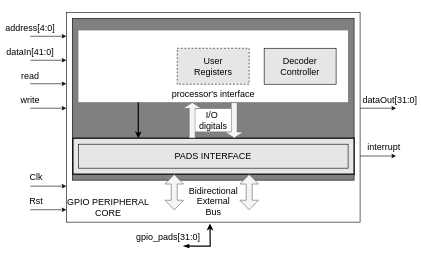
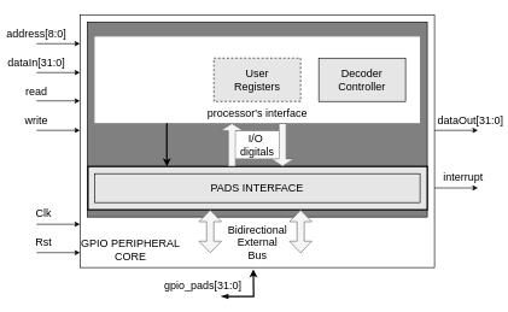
  <mxCell id="0" />
  <mxCell id="1" parent="0" />
  <mxCell id="2" value="" style="rounded=0;whiteSpace=wrap;html=1;labelBackgroundColor=none;strokeColor=#000000;strokeWidth=1;fontSize=15;fillColor=#FFFFFF;" vertex="1" parent="1"><mxGeometry x="110" y="20" width="490" height="350" as="geometry" /></mxCell>
  <mxCell id="3" value="GPIO PERIPHERAL&lt;br&gt;CORE" style="text;html=1;strokeColor=none;fillColor=none;align=center;verticalAlign=middle;whiteSpace=wrap;rounded=0;labelBackgroundColor=none;strokeWidth=2;fontSize=15;" vertex="1" parent="1"><mxGeometry x="50" y="330" width="260" height="30" as="geometry" /></mxCell>
  <mxCell id="4" value="" style="rounded=0;whiteSpace=wrap;html=1;labelBackgroundColor=none;strokeColor=#000000;strokeWidth=1;fontSize=15;fillColor=#808080;" vertex="1" parent="1"><mxGeometry x="120" y="30" width="470" height="270" as="geometry" /></mxCell>
  <mxCell id="5" value="" style="rounded=0;whiteSpace=wrap;html=1;labelBackgroundColor=none;strokeColor=#000000;strokeWidth=2;fontSize=15;fillColor=#E6E6E6;" vertex="1" parent="1"><mxGeometry x="121" y="230" width="469" height="60" as="geometry" /></mxCell>
  <mxCell id="6" value="PADS INTERFACE" style="rounded=0;whiteSpace=wrap;html=1;labelBackgroundColor=none;strokeColor=#000000;strokeWidth=1;fontSize=15;fillColor=#E6E6E6;" vertex="1" parent="1"><mxGeometry x="130" y="240" width="450" height="40" as="geometry" /></mxCell>
  <mxCell id="7" value="" style="rounded=0;whiteSpace=wrap;html=1;labelBackgroundColor=none;strokeWidth=0;fontSize=15;" vertex="1" parent="1"><mxGeometry x="130" y="50" width="450" height="120" as="geometry" /></mxCell>
  <mxCell id="8" value="User&lt;br&gt;Registers" style="rounded=0;whiteSpace=wrap;html=1;labelBackgroundColor=none;strokeWidth=1;fontSize=15;fillColor=#E6E6E6;dashed=1;" vertex="1" parent="1"><mxGeometry x="295" y="80" width="120" height="60" as="geometry" /></mxCell>
  <mxCell id="9" value="Decoder&lt;br&gt;Controller" style="rounded=0;whiteSpace=wrap;html=1;labelBackgroundColor=none;strokeWidth=1;fontSize=15;fillColor=#E6E6E6;" vertex="1" parent="1"><mxGeometry x="440" y="80" width="120" height="60" as="geometry" /></mxCell>
  <mxCell id="10" value="" style="shape=flexArrow;endArrow=classic;startArrow=none;html=1;rounded=0;strokeWidth=1;fontSize=15;endSize=3;startSize=5;fillColor=#f5f5f5;strokeColor=#666666;startFill=0;" edge="1" parent="1"><mxGeometry width="100" height="100" relative="1" as="geometry"><mxPoint x="320" y="230" as="sourcePoint" /><mxPoint x="320" y="170" as="targetPoint" /></mxGeometry></mxCell>
  <mxCell id="11" value="" style="endArrow=classic;startArrow=none;html=1;rounded=0;strokeWidth=2;fontSize=15;startSize=5;endSize=5;startFill=0;" edge="1" parent="1"><mxGeometry width="50" height="50" relative="1" as="geometry"><mxPoint x="230" y="170" as="sourcePoint" /><mxPoint x="230" y="230" as="targetPoint" /></mxGeometry></mxCell>
  <mxCell id="12" value="processor's interface" style="text;html=1;strokeColor=none;fillColor=none;align=center;verticalAlign=middle;whiteSpace=wrap;rounded=0;labelBackgroundColor=none;strokeWidth=2;fontSize=15;" vertex="1" parent="1"><mxGeometry x="243" y="140" width="225" height="30" as="geometry" /></mxCell>
  <mxCell id="13" value="" style="shape=flexArrow;endArrow=classic;startArrow=classic;html=1;rounded=0;strokeWidth=1;fontSize=15;endSize=5;startSize=5;fillColor=#f5f5f5;strokeColor=#666666;" edge="1" parent="1"><mxGeometry width="100" height="100" relative="1" as="geometry"><mxPoint x="290" y="350" as="sourcePoint" /><mxPoint x="290" y="290" as="targetPoint" /></mxGeometry></mxCell>
  <mxCell id="14" value="" style="shape=flexArrow;endArrow=classic;startArrow=classic;html=1;rounded=0;strokeWidth=1;fontSize=15;endSize=5;startSize=5;fillColor=#f5f5f5;strokeColor=#666666;" edge="1" parent="1"><mxGeometry width="100" height="100" relative="1" as="geometry"><mxPoint x="415" y="350" as="sourcePoint" /><mxPoint x="415" y="290" as="targetPoint" /></mxGeometry></mxCell>
  <mxCell id="15" value="" style="endArrow=classic;html=1;rounded=0;strokeWidth=1;fontSize=15;startSize=5;endSize=5;" edge="1" parent="1"><mxGeometry width="50" height="50" relative="1" as="geometry"><mxPoint x="50" y="60" as="sourcePoint" /><mxPoint x="110" y="60" as="targetPoint" /></mxGeometry></mxCell>
  <mxCell id="16" value="" style="endArrow=classic;html=1;rounded=0;strokeWidth=1;fontSize=15;startSize=5;endSize=5;" edge="1" parent="1"><mxGeometry width="50" height="50" relative="1" as="geometry"><mxPoint x="50" y="100" as="sourcePoint" /><mxPoint x="110" y="100" as="targetPoint" /></mxGeometry></mxCell>
  <mxCell id="17" value="" style="endArrow=classic;html=1;rounded=0;strokeWidth=1;fontSize=15;startSize=5;endSize=5;" edge="1" parent="1"><mxGeometry width="50" height="50" relative="1" as="geometry"><mxPoint x="50" y="139.17" as="sourcePoint" /><mxPoint x="110" y="139.17" as="targetPoint" /></mxGeometry></mxCell>
- <mxCell id="18" value="address[4:0]" style="text;html=1;strokeColor=none;fillColor=none;align=center;verticalAlign=middle;whiteSpace=wrap;rounded=0;labelBackgroundColor=none;strokeWidth=2;fontSize=15;" vertex="1" parent="1"><mxGeometry x="20" y="30" width="60" height="30" as="geometry" /></mxCell>
- <mxCell id="19" value="dataIn[41:0]" style="text;html=1;strokeColor=none;fillColor=none;align=center;verticalAlign=middle;whiteSpace=wrap;rounded=0;labelBackgroundColor=none;strokeWidth=2;fontSize=15;" vertex="1" parent="1"><mxGeometry x="20" y="70" width="60" height="30" as="geometry" /></mxCell>
+ <mxCell id="18" value="address[8:0]" style="text;html=1;strokeColor=none;fillColor=none;align=center;verticalAlign=middle;whiteSpace=wrap;rounded=0;labelBackgroundColor=none;strokeWidth=2;fontSize=15;" vertex="1" parent="1"><mxGeometry x="20" y="30" width="60" height="30" as="geometry" /></mxCell>
+ <mxCell id="19" value="dataIn[31:0]" style="text;html=1;strokeColor=none;fillColor=none;align=center;verticalAlign=middle;whiteSpace=wrap;rounded=0;labelBackgroundColor=none;strokeWidth=2;fontSize=15;" vertex="1" parent="1"><mxGeometry x="20" y="70" width="60" height="30" as="geometry" /></mxCell>
  <mxCell id="20" value="read" style="text;html=1;strokeColor=none;fillColor=none;align=center;verticalAlign=middle;whiteSpace=wrap;rounded=0;labelBackgroundColor=none;strokeWidth=2;fontSize=15;" vertex="1" parent="1"><mxGeometry x="20" y="110" width="60" height="30" as="geometry" /></mxCell>
  <mxCell id="21" value="" style="endArrow=classic;html=1;rounded=0;strokeWidth=1;fontSize=15;startSize=5;endSize=5;" edge="1" parent="1"><mxGeometry width="50" height="50" relative="1" as="geometry"><mxPoint x="50" y="180" as="sourcePoint" /><mxPoint x="110" y="180" as="targetPoint" /></mxGeometry></mxCell>
  <mxCell id="22" value="write" style="text;html=1;strokeColor=none;fillColor=none;align=center;verticalAlign=middle;whiteSpace=wrap;rounded=0;labelBackgroundColor=none;strokeWidth=2;fontSize=15;" vertex="1" parent="1"><mxGeometry x="20" y="150" width="60" height="30" as="geometry" /></mxCell>
  <mxCell id="23" value="" style="endArrow=classic;html=1;rounded=0;strokeWidth=1;fontSize=15;startSize=5;endSize=5;" edge="1" parent="1"><mxGeometry width="50" height="50" relative="1" as="geometry"><mxPoint x="600" y="180" as="sourcePoint" /><mxPoint x="660" y="180" as="targetPoint" /></mxGeometry></mxCell>
  <mxCell id="24" value="dataOut[31:0]" style="text;html=1;strokeColor=none;fillColor=none;align=center;verticalAlign=middle;whiteSpace=wrap;rounded=0;labelBackgroundColor=none;strokeWidth=2;fontSize=15;" vertex="1" parent="1"><mxGeometry x="620" y="150" width="60" height="30" as="geometry" /></mxCell>
  <mxCell id="25" value="" style="endArrow=classic;html=1;rounded=0;strokeWidth=1;fontSize=15;startSize=5;endSize=5;" edge="1" parent="1"><mxGeometry width="50" height="50" relative="1" as="geometry"><mxPoint x="600" y="259.76" as="sourcePoint" /><mxPoint x="660" y="259.76" as="targetPoint" /></mxGeometry></mxCell>
  <mxCell id="26" value="interrupt" style="text;html=1;strokeColor=none;fillColor=none;align=center;verticalAlign=middle;whiteSpace=wrap;rounded=0;labelBackgroundColor=none;strokeWidth=2;fontSize=15;" vertex="1" parent="1"><mxGeometry x="610" y="230" width="60" height="30" as="geometry" /></mxCell>
  <mxCell id="27" value="Clk" style="text;html=1;strokeColor=none;fillColor=none;align=center;verticalAlign=middle;whiteSpace=wrap;rounded=0;labelBackgroundColor=none;strokeWidth=2;fontSize=15;" vertex="1" parent="1"><mxGeometry x="30" y="280" width="60" height="30" as="geometry" /></mxCell>
  <mxCell id="28" value="Rst" style="text;html=1;strokeColor=none;fillColor=none;align=center;verticalAlign=middle;whiteSpace=wrap;rounded=0;labelBackgroundColor=none;strokeWidth=2;fontSize=15;" vertex="1" parent="1"><mxGeometry x="30" y="320" width="60" height="30" as="geometry" /></mxCell>
  <mxCell id="29" value="" style="endArrow=classic;html=1;rounded=0;strokeWidth=1;fontSize=15;startSize=5;endSize=5;" edge="1" parent="1"><mxGeometry width="50" height="50" relative="1" as="geometry"><mxPoint x="50" y="310" as="sourcePoint" /><mxPoint x="110" y="310" as="targetPoint" /></mxGeometry></mxCell>
  <mxCell id="30" value="" style="endArrow=classic;html=1;rounded=0;strokeWidth=1;fontSize=15;startSize=5;endSize=5;" edge="1" parent="1"><mxGeometry width="50" height="50" relative="1" as="geometry"><mxPoint x="50" y="349.31" as="sourcePoint" /><mxPoint x="110" y="349.31" as="targetPoint" /></mxGeometry></mxCell>
  <mxCell id="31" value="Bidirectional&lt;br&gt;External&lt;br&gt;Bus" style="text;html=1;strokeColor=none;fillColor=none;align=center;verticalAlign=middle;whiteSpace=wrap;rounded=0;labelBackgroundColor=none;strokeWidth=2;fontSize=15;" vertex="1" parent="1"><mxGeometry x="283" y="320" width="145" height="30" as="geometry" /></mxCell>
  <mxCell id="32" value="" style="shape=flexArrow;endArrow=none;startArrow=block;html=1;rounded=0;strokeWidth=1;fontSize=15;endSize=5;startSize=3;fillColor=#f5f5f5;strokeColor=#666666;startFill=0;endFill=0;" edge="1" parent="1"><mxGeometry width="100" height="100" relative="1" as="geometry"><mxPoint x="390" y="230" as="sourcePoint" /><mxPoint x="390" y="170" as="targetPoint" /></mxGeometry></mxCell>
  <mxCell id="33" value="I/O&amp;nbsp;&lt;br&gt;digitals" style="rounded=0;whiteSpace=wrap;html=1;labelBackgroundColor=none;strokeWidth=0;fontSize=15;" vertex="1" parent="1"><mxGeometry x="325" y="181" width="60" height="38" as="geometry" /></mxCell>
  <mxCell id="34" value="" style="endArrow=classic;html=1;rounded=0;strokeWidth=2;fontSize=15;startSize=5;endSize=5;startArrow=blockThin;startFill=1;entryX=0.489;entryY=1.007;entryDx=0;entryDy=0;entryPerimeter=0;" edge="1" parent="1" target="2"><mxGeometry width="50" height="50" relative="1" as="geometry"><mxPoint x="305" y="410" as="sourcePoint" /><mxPoint x="365" y="410" as="targetPoint" /><Array as="points"><mxPoint x="350" y="410" /></Array></mxGeometry></mxCell>
  <mxCell id="35" value="gpio_pads[31:0]" style="text;html=1;strokeColor=none;fillColor=none;align=center;verticalAlign=middle;whiteSpace=wrap;rounded=0;labelBackgroundColor=none;strokeWidth=2;fontSize=15;" vertex="1" parent="1"><mxGeometry x="250" y="380" width="60" height="30" as="geometry" /></mxCell>
